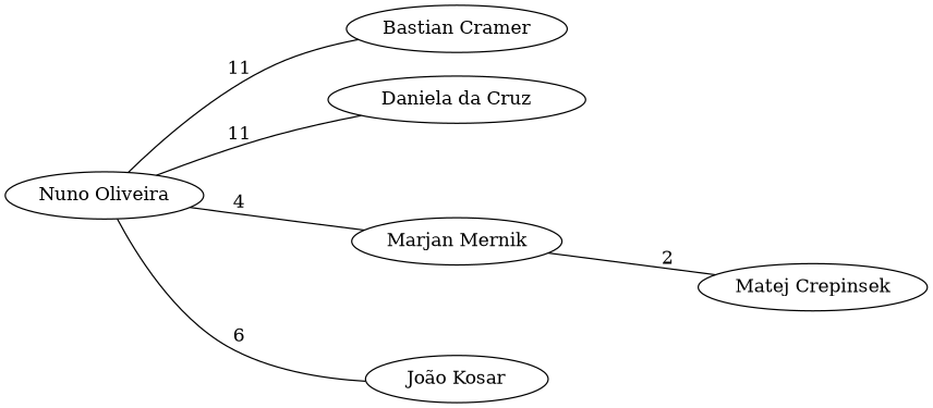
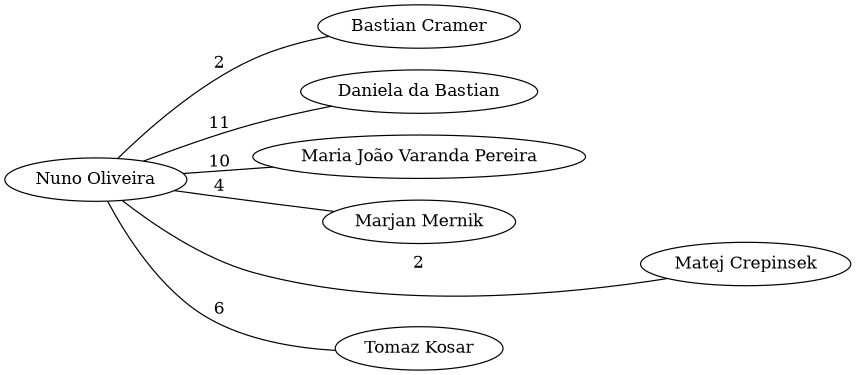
  digraph {
    rankdir=LR
    edge [arrowhead=none]
    "Nuno Oliveira"
    "Bastian Cramer"
-   "Daniela da Cruz"
+   "Daniela da Cruz" [label="Daniela da Bastian"]
+   "Maria João Varanda Pereira"
    "Marjan Mernik"
    "Matej Crepinsek"
-   "Tomaz Kosar" [label="João Kosar"]
-   "Nuno Oliveira" -> "Bastian Cramer" [label=11]
+   "Tomaz Kosar"
+   "Nuno Oliveira" -> "Bastian Cramer" [label=2]
    "Nuno Oliveira" -> "Daniela da Cruz" [label=11]
+   "Nuno Oliveira" -> "Maria João Varanda Pereira" [label=10]
    "Nuno Oliveira" -> "Marjan Mernik" [label=4]
-   "Marjan Mernik" -> "Matej Crepinsek" [label=2]
+   "Nuno Oliveira" -> "Matej Crepinsek" [label=2]
    "Nuno Oliveira" -> "Tomaz Kosar" [label=6]
  }
